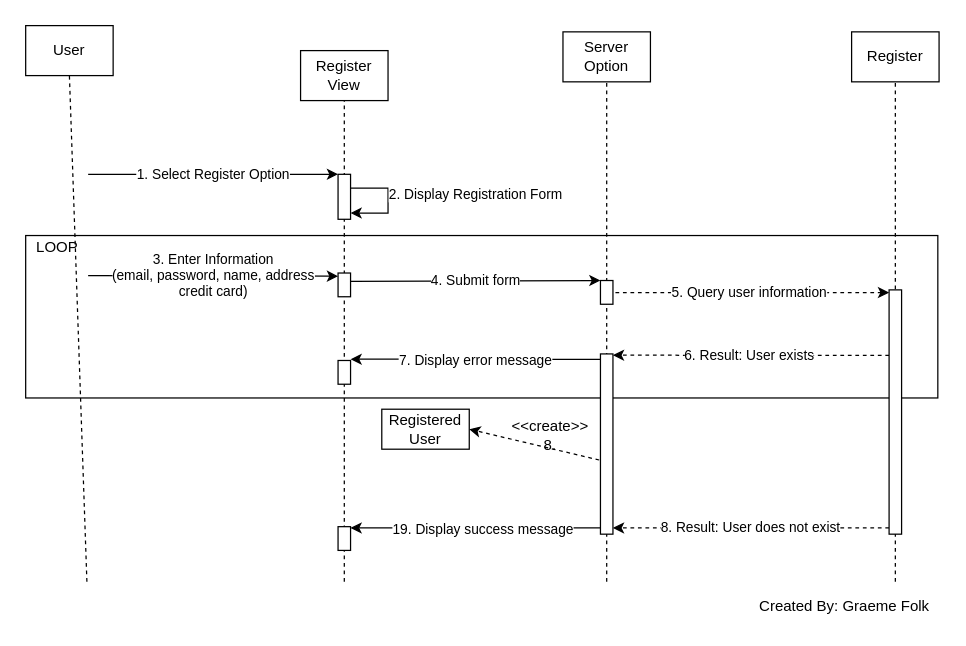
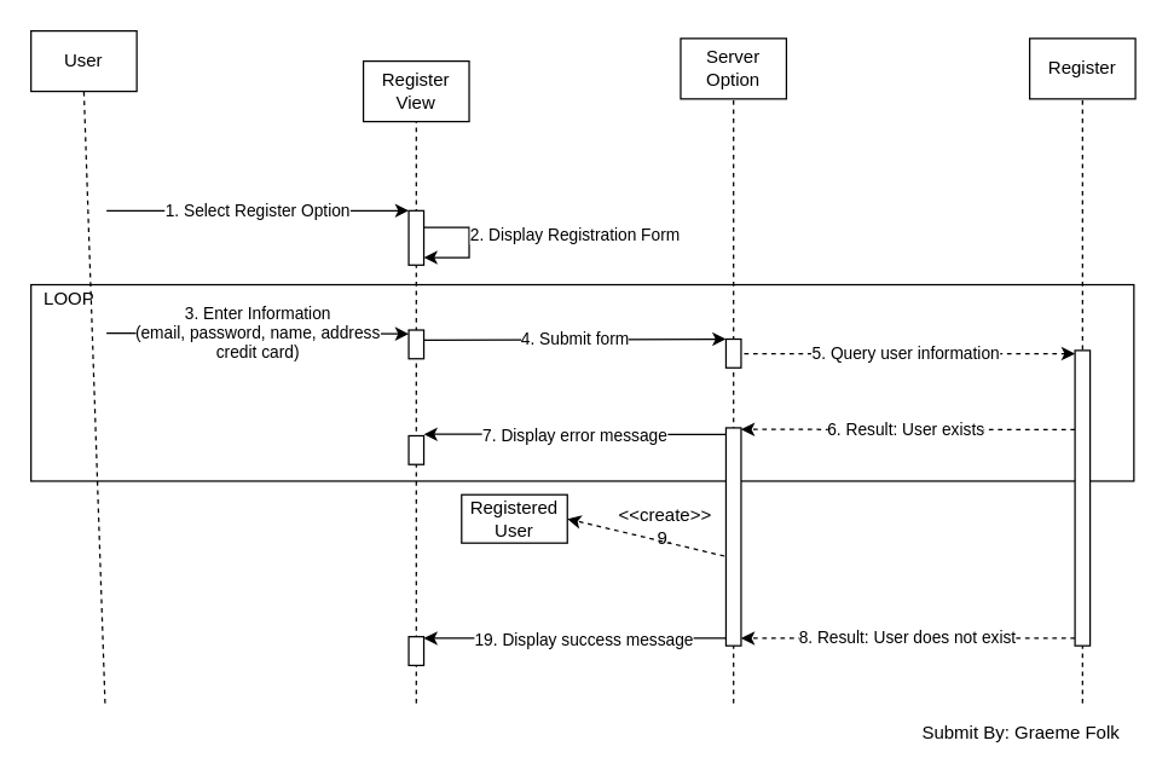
  <mxCell id="0" />
  <mxCell id="1" parent="0" />
  <mxCell id="2" value="" style="rounded=0;whiteSpace=wrap;html=1;strokeColor=default;fillColor=none;" parent="1" vertex="1"><mxGeometry x="20" y="188" width="730" height="130" as="geometry" /></mxCell>
  <mxCell id="3" value="" style="endArrow=none;dashed=1;html=1;fontColor=#000000;strokeColor=#000000;entryX=0.5;entryY=1;entryDx=0;entryDy=0;" parent="1" target="34" edge="1"><mxGeometry width="50" height="50" relative="1" as="geometry"><mxPoint x="69" y="465" as="sourcePoint" /><mxPoint x="69" y="125" as="targetPoint" /></mxGeometry></mxCell>
  <mxCell id="4" value="Register&lt;br&gt;View" style="rounded=0;whiteSpace=wrap;html=1;fontColor=#000000;strokeColor=#000000;fillColor=#FFFFFF;" parent="1" vertex="1"><mxGeometry x="240" y="40" width="70" height="40" as="geometry" /></mxCell>
  <mxCell id="5" value="Server&lt;br&gt;Option" style="rounded=0;whiteSpace=wrap;html=1;fontColor=#000000;strokeColor=#000000;fillColor=#FFFFFF;" parent="1" vertex="1"><mxGeometry x="450" y="25" width="70" height="40" as="geometry" /></mxCell>
  <mxCell id="6" value="Register" style="rounded=0;whiteSpace=wrap;html=1;fontColor=#000000;strokeColor=#000000;fillColor=#FFFFFF;" parent="1" vertex="1"><mxGeometry x="681" y="25" width="70" height="40" as="geometry" /></mxCell>
  <mxCell id="7" value="" style="endArrow=none;dashed=1;html=1;fontColor=#000000;strokeColor=#000000;entryX=0.5;entryY=1;entryDx=0;entryDy=0;startArrow=none;" parent="1" target="4" edge="1"><mxGeometry width="50" height="50" relative="1" as="geometry"><mxPoint x="275" y="465" as="sourcePoint" /><mxPoint x="275" y="125" as="targetPoint" /></mxGeometry></mxCell>
  <mxCell id="8" value="" style="endArrow=none;dashed=1;html=1;fontColor=#000000;strokeColor=#000000;startArrow=none;" parent="1" edge="1"><mxGeometry width="50" height="50" relative="1" as="geometry"><mxPoint x="485" y="465" as="sourcePoint" /><mxPoint x="485" y="65" as="targetPoint" /></mxGeometry></mxCell>
  <mxCell id="9" value="" style="endArrow=none;dashed=1;html=1;fontColor=#000000;strokeColor=#000000;startArrow=none;" parent="1" edge="1"><mxGeometry width="50" height="50" relative="1" as="geometry"><mxPoint x="716" y="465" as="sourcePoint" /><mxPoint x="716" y="65" as="targetPoint" /></mxGeometry></mxCell>
  <mxCell id="10" value="4. Submit form" style="endArrow=classic;html=1;labelBackgroundColor=#FFFFFF;fontColor=#000000;strokeColor=#000000;exitX=1;exitY=0.115;exitDx=0;exitDy=0;exitPerimeter=0;entryX=0;entryY=0;entryDx=0;entryDy=0;jumpSize=5;" parent="1" target="29" edge="1"><mxGeometry width="50" height="50" relative="1" as="geometry"><mxPoint x="280" y="224.63" as="sourcePoint" /><mxPoint x="480" y="220" as="targetPoint" /></mxGeometry></mxCell>
  <mxCell id="11" value="5. Query user information" style="edgeStyle=none;html=1;labelBackgroundColor=#FFFFFF;fontColor=#000000;strokeColor=#000000;dashed=1;" parent="1" edge="1"><mxGeometry relative="1" as="geometry"><mxPoint x="711" y="233.66" as="targetPoint" /><mxPoint x="486" y="233.66" as="sourcePoint" /></mxGeometry></mxCell>
  <mxCell id="12" style="edgeStyle=none;html=1;exitX=0.613;exitY=0.762;exitDx=0;exitDy=0;entryX=1;entryY=0.5;entryDx=0;entryDy=0;exitPerimeter=0;" parent="1" edge="1"><mxGeometry relative="1" as="geometry"><mxPoint x="479.75" y="287.06" as="sourcePoint" /><mxPoint x="280" y="287" as="targetPoint" /><Array as="points"><mxPoint x="380" y="287" /></Array></mxGeometry></mxCell>
  <mxCell id="13" value="7. Display error message" style="edgeLabel;html=1;align=center;verticalAlign=middle;resizable=0;points=[];" parent="12" vertex="1" connectable="0"><mxGeometry x="0.098" y="1" relative="1" as="geometry"><mxPoint x="10" y="-1" as="offset" /></mxGeometry></mxCell>
  <mxCell id="14" style="edgeStyle=none;html=1;exitX=0;exitY=0.75;exitDx=0;exitDy=0;entryX=1;entryY=0;entryDx=0;entryDy=0;dashed=1;" parent="1" edge="1"><mxGeometry relative="1" as="geometry"><mxPoint x="711" y="284" as="sourcePoint" /><mxPoint x="490" y="283.75" as="targetPoint" /></mxGeometry></mxCell>
  <mxCell id="15" value="6. Result: User exists" style="edgeLabel;html=1;align=center;verticalAlign=middle;resizable=0;points=[];" parent="14" vertex="1" connectable="0"><mxGeometry x="-0.144" y="2" relative="1" as="geometry"><mxPoint x="-17" y="-2" as="offset" /></mxGeometry></mxCell>
  <mxCell id="16" value="3. Enter Information&lt;br&gt;(email, password, name, address&lt;br&gt;credit card)" style="endArrow=classic;html=1;labelBackgroundColor=#FFFFFF;fontColor=#000000;strokeColor=#000000;entryX=0;entryY=0.25;entryDx=0;entryDy=0;" parent="1" edge="1"><mxGeometry width="50" height="50" relative="1" as="geometry"><mxPoint x="70" y="220" as="sourcePoint" /><mxPoint x="270" y="220.5" as="targetPoint" /></mxGeometry></mxCell>
  <mxCell id="17" value="Registered User" style="rounded=0;whiteSpace=wrap;html=1;fontColor=#000000;strokeColor=#000000;fillColor=#FFFFFF;" parent="1" vertex="1"><mxGeometry x="305" y="327" width="70" height="32" as="geometry" /></mxCell>
  <mxCell id="18" value="1. Select Register Option" style="endArrow=classic;html=1;labelBackgroundColor=#FFFFFF;fontColor=#000000;strokeColor=#000000;entryX=0;entryY=0;entryDx=0;entryDy=0;" parent="1" target="25" edge="1"><mxGeometry width="50" height="50" relative="1" as="geometry"><mxPoint x="70" y="139" as="sourcePoint" /><mxPoint x="230" y="136" as="targetPoint" /></mxGeometry></mxCell>
- <mxCell id="19" value="&amp;lt;&amp;lt;create&amp;gt;&amp;gt;&lt;br&gt;8." style="text;html=1;strokeColor=none;fillColor=none;align=center;verticalAlign=middle;whiteSpace=wrap;rounded=0;fontColor=#000000;" parent="1" vertex="1"><mxGeometry x="410" y="333" width="60" height="30" as="geometry" /></mxCell>
+ <mxCell id="19" value="&amp;lt;&amp;lt;create&amp;gt;&amp;gt;&lt;br&gt;9." style="text;html=1;strokeColor=none;fillColor=none;align=center;verticalAlign=middle;whiteSpace=wrap;rounded=0;fontColor=#000000;" parent="1" vertex="1"><mxGeometry x="410" y="333" width="60" height="30" as="geometry" /></mxCell>
  <mxCell id="20" style="edgeStyle=none;html=1;exitX=0;exitY=0.75;exitDx=0;exitDy=0;entryX=1;entryY=0;entryDx=0;entryDy=0;dashed=1;" parent="1" edge="1"><mxGeometry relative="1" as="geometry"><mxPoint x="711" y="422" as="sourcePoint" /><mxPoint x="490" y="422" as="targetPoint" /></mxGeometry></mxCell>
  <mxCell id="21" value="8. Result: User does not exist" style="edgeLabel;html=1;align=center;verticalAlign=middle;resizable=0;points=[];" parent="20" vertex="1" connectable="0"><mxGeometry x="-0.144" y="2" relative="1" as="geometry"><mxPoint x="-17" y="-3" as="offset" /></mxGeometry></mxCell>
  <mxCell id="22" style="edgeStyle=none;html=1;exitX=0;exitY=0.5;exitDx=0;exitDy=0;" parent="1" edge="1"><mxGeometry relative="1" as="geometry"><mxPoint x="480" y="422" as="sourcePoint" /><mxPoint x="280" y="422" as="targetPoint" /></mxGeometry></mxCell>
  <mxCell id="23" value="19. Display success message" style="edgeLabel;html=1;align=center;verticalAlign=middle;resizable=0;points=[];" parent="1" vertex="1" connectable="0"><mxGeometry x="390" y="418" as="geometry"><mxPoint x="-5" y="4" as="offset" /></mxGeometry></mxCell>
  <mxCell id="24" value="LOOP" style="text;html=1;align=center;verticalAlign=middle;resizable=0;points=[];autosize=1;strokeColor=none;fillColor=none;" parent="1" vertex="1"><mxGeometry x="20" y="188" width="50" height="20" as="geometry" /></mxCell>
  <mxCell id="25" value="" style="rounded=0;whiteSpace=wrap;html=1;fontColor=#000000;strokeColor=#000000;fillColor=#FFFFFF;" parent="1" vertex="1"><mxGeometry x="270" y="139" width="10" height="36" as="geometry" /></mxCell>
  <mxCell id="26" value="" style="rounded=0;whiteSpace=wrap;html=1;fontColor=#000000;strokeColor=#000000;fillColor=#FFFFFF;" parent="1" vertex="1"><mxGeometry x="270" y="218" width="10" height="19" as="geometry" /></mxCell>
  <mxCell id="27" value="" style="rounded=0;whiteSpace=wrap;html=1;fontColor=#000000;strokeColor=#000000;fillColor=#FFFFFF;" parent="1" vertex="1"><mxGeometry x="270" y="288" width="10" height="19" as="geometry" /></mxCell>
  <mxCell id="28" value="" style="rounded=0;whiteSpace=wrap;html=1;fontColor=#000000;strokeColor=#000000;fillColor=#FFFFFF;" parent="1" vertex="1"><mxGeometry x="270" y="421" width="10" height="19" as="geometry" /></mxCell>
  <mxCell id="29" value="" style="rounded=0;whiteSpace=wrap;html=1;fontColor=#000000;strokeColor=#000000;fillColor=#FFFFFF;" parent="1" vertex="1"><mxGeometry x="480" y="224" width="10" height="19" as="geometry" /></mxCell>
  <mxCell id="30" value="" style="rounded=0;whiteSpace=wrap;html=1;fontColor=#000000;strokeColor=#000000;fillColor=#FFFFFF;" parent="1" vertex="1"><mxGeometry x="711" y="231.5" width="10" height="195.5" as="geometry" /></mxCell>
  <mxCell id="31" style="edgeStyle=none;jumpSize=5;html=1;exitX=-0.1;exitY=0.466;exitDx=0;exitDy=0;entryX=1;entryY=0.5;entryDx=0;entryDy=0;exitPerimeter=0;dashed=1;" parent="1" target="17" edge="1"><mxGeometry relative="1" as="geometry"><mxPoint x="479" y="367.65" as="sourcePoint" /></mxGeometry></mxCell>
  <mxCell id="32" value="" style="rounded=0;whiteSpace=wrap;html=1;fontColor=#000000;strokeColor=#000000;fillColor=#FFFFFF;" parent="1" vertex="1"><mxGeometry x="480" y="282.75" width="10" height="144.25" as="geometry" /></mxCell>
  <mxCell id="33" value="2. Display Registration Form" style="endArrow=classic;html=1;labelBackgroundColor=#FFFFFF;fontColor=#000000;strokeColor=#000000;edgeStyle=orthogonalEdgeStyle;rounded=0;" parent="1" edge="1"><mxGeometry x="-0.124" y="70" width="50" height="50" relative="1" as="geometry"><mxPoint x="280" y="150" as="sourcePoint" /><mxPoint x="280" y="170" as="targetPoint" /><Array as="points"><mxPoint x="310" y="150" /><mxPoint x="310" y="170" /></Array><mxPoint as="offset" /></mxGeometry></mxCell>
  <mxCell id="34" value="User" style="rounded=0;whiteSpace=wrap;html=1;fontColor=#000000;strokeColor=#000000;fillColor=#FFFFFF;" parent="1" vertex="1"><mxGeometry x="20" y="20" width="70" height="40" as="geometry" /></mxCell>
- <mxCell id="35" value="Created By: Graeme Folk" style="text;html=1;align=center;verticalAlign=middle;resizable=0;points=[];autosize=1;strokeColor=none;fillColor=none;" vertex="1" parent="1"><mxGeometry x="600" y="475" width="150" height="20" as="geometry" /></mxCell>
+ <mxCell id="35" value="Submit By: Graeme Folk" style="text;html=1;align=center;verticalAlign=middle;resizable=0;points=[];autosize=1;strokeColor=none;fillColor=none;" vertex="1" parent="1"><mxGeometry x="600" y="475" width="150" height="20" as="geometry" /></mxCell>
